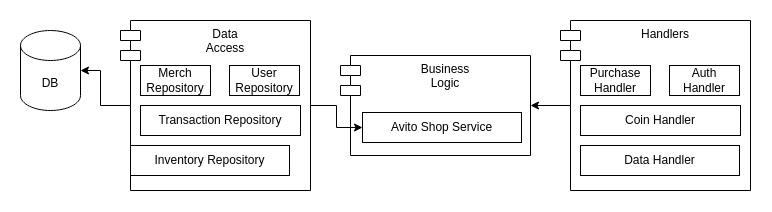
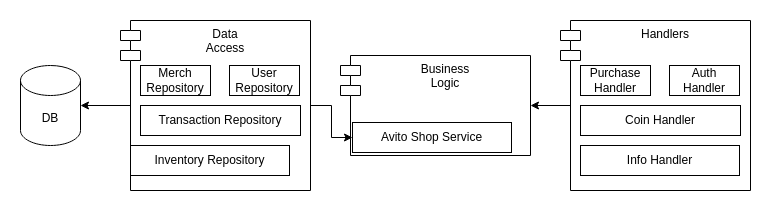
  <mxCell id="0" />
  <mxCell id="1" parent="0" />
  <mxCell id="2" value="" style="edgeStyle=orthogonalEdgeStyle;rounded=0;orthogonalLoop=1;jettySize=auto;html=1;exitX=0;exitY=0.5;exitDx=10;exitDy=0;exitPerimeter=0;" parent="1" source="13" target="3" edge="1"><mxGeometry relative="1" as="geometry"><mxPoint x="570" y="105" as="sourcePoint" /></mxGeometry></mxCell>
  <mxCell id="3" value="Business&lt;br&gt;Logic" style="shape=module;align=left;spacingLeft=20;align=center;verticalAlign=top;whiteSpace=wrap;html=1;" parent="1" vertex="1"><mxGeometry x="340" y="55" width="190" height="100" as="geometry" /></mxCell>
  <mxCell id="4" value="" style="edgeStyle=orthogonalEdgeStyle;rounded=0;orthogonalLoop=1;jettySize=auto;html=1;exitX=0;exitY=0.5;exitDx=10;exitDy=0;exitPerimeter=0;entryX=1;entryY=0.5;entryDx=0;entryDy=0;entryPerimeter=0;" parent="1" source="6" target="7" edge="1"><mxGeometry relative="1" as="geometry"><mxPoint x="80" y="130" as="targetPoint" /></mxGeometry></mxCell>
  <mxCell id="5" value="" style="edgeStyle=orthogonalEdgeStyle;rounded=0;orthogonalLoop=1;jettySize=auto;html=1;" parent="1" source="6" target="8" edge="1"><mxGeometry relative="1" as="geometry" /></mxCell>
  <mxCell id="6" value="Data&lt;br&gt;Access" style="shape=module;align=left;spacingLeft=20;align=center;verticalAlign=top;whiteSpace=wrap;html=1;" parent="1" vertex="1"><mxGeometry x="120" y="20" width="190" height="170" as="geometry" /></mxCell>
- <mxCell id="7" value="DB" style="shape=cylinder3;whiteSpace=wrap;html=1;boundedLbl=1;backgroundOutline=1;size=15;" parent="1" vertex="1"><mxGeometry x="20" y="30" width="60" height="80" as="geometry" /></mxCell>
- <mxCell id="8" value="Avito Shop Service" style="html=1;whiteSpace=wrap;" parent="1" vertex="1"><mxGeometry x="362" y="112" width="159" height="30" as="geometry" /></mxCell>
+ <mxCell id="7" value="DB" style="shape=cylinder3;whiteSpace=wrap;html=1;boundedLbl=1;backgroundOutline=1;size=15;" parent="1" vertex="1"><mxGeometry x="20" y="65" width="60" height="80" as="geometry" /></mxCell>
+ <mxCell id="8" value="Avito Shop Service" style="html=1;whiteSpace=wrap;" parent="1" vertex="1"><mxGeometry x="352" y="122" width="159" height="30" as="geometry" /></mxCell>
  <mxCell id="9" value="Merch Repository" style="html=1;whiteSpace=wrap;" parent="1" vertex="1"><mxGeometry x="140" y="65" width="70" height="30" as="geometry" /></mxCell>
  <mxCell id="10" value="User Repository" style="html=1;whiteSpace=wrap;" parent="1" vertex="1"><mxGeometry x="229" y="65" width="70" height="30" as="geometry" /></mxCell>
  <mxCell id="11" value="Inventory Repository" style="html=1;whiteSpace=wrap;" parent="1" vertex="1"><mxGeometry x="130" y="145" width="159" height="30" as="geometry" /></mxCell>
  <mxCell id="12" value="Transaction Repository" style="html=1;whiteSpace=wrap;" parent="1" vertex="1"><mxGeometry x="140" y="105" width="160" height="30" as="geometry" /></mxCell>
  <mxCell id="13" value="Handlers" style="shape=module;align=left;spacingLeft=20;align=center;verticalAlign=top;whiteSpace=wrap;html=1;" vertex="1" parent="1"><mxGeometry x="560" y="20" width="190" height="170" as="geometry" /></mxCell>
  <mxCell id="14" value="Purchase Handler" style="html=1;whiteSpace=wrap;" vertex="1" parent="1"><mxGeometry x="580" y="65" width="70" height="30" as="geometry" /></mxCell>
  <mxCell id="15" value="Auth Handler" style="html=1;whiteSpace=wrap;" vertex="1" parent="1"><mxGeometry x="669" y="65" width="70" height="30" as="geometry" /></mxCell>
- <mxCell id="16" value="Data Handler" style="html=1;whiteSpace=wrap;" vertex="1" parent="1"><mxGeometry x="580" y="145" width="159" height="30" as="geometry" /></mxCell>
+ <mxCell id="16" value="Info Handler" style="html=1;whiteSpace=wrap;" vertex="1" parent="1"><mxGeometry x="580" y="145" width="159" height="30" as="geometry" /></mxCell>
  <mxCell id="17" value="Coin Handler" style="html=1;whiteSpace=wrap;" vertex="1" parent="1"><mxGeometry x="580" y="105" width="160" height="30" as="geometry" /></mxCell>
